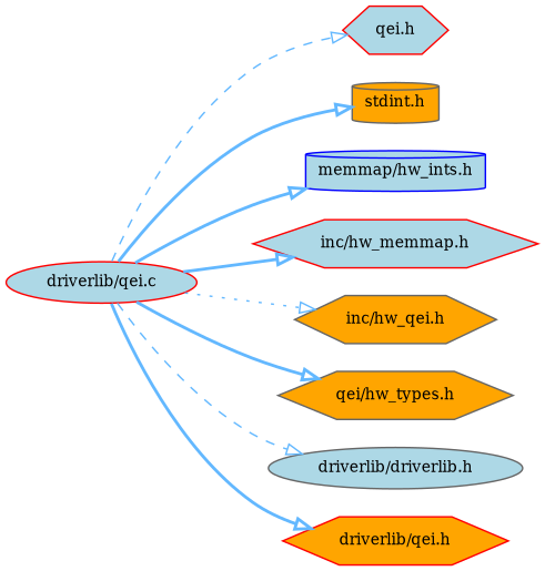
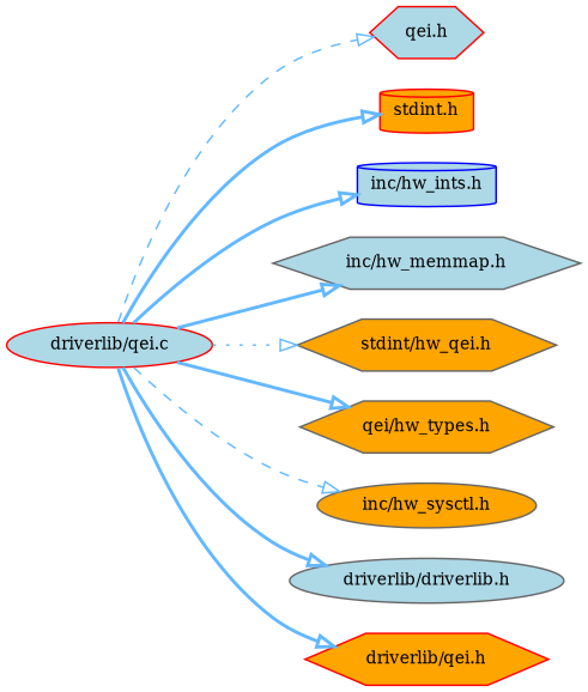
  digraph {
    fontname="DejaVu Serif"
    rankdir=LR
    node [color=gray40 fillcolor=lightblue fontname="DejaVu Serif" fontsize=10 shape=hexagon style=filled]
    edge [arrowhead=onormal color=steelblue1 fontname="DejaVu Serif" fontsize=10 labelfontname=Helvetica labelfontsize=10 style=bold]
    n1 [color=red fontcolor=black height=0.2 label="driverlib/qei.c" shape=ellipse width=0.4]
    n2 [color=red height=0.2 label="qei.h" width=0.4]
-   n3 [fillcolor=orange height=0.2 label="stdint.h" shape=cylinder width=0.4]
-   n4 [color=blue height=0.2 label="memmap/hw_ints.h" shape=cylinder width=0.4]
-   n5 [color=red height=0.2 label="inc/hw_memmap.h" width=0.4]
-   n6 [fillcolor=orange height=0.2 label="inc/hw_qei.h" width=0.4]
+   n3 [color=red fillcolor=orange height=0.2 label="stdint.h" shape=cylinder width=0.4]
+   n4 [color=blue height=0.2 label="inc/hw_ints.h" shape=cylinder width=0.4]
+   n5 [height=0.2 label="inc/hw_memmap.h" width=0.4]
+   n6 [fillcolor=orange height=0.2 label="stdint/hw_qei.h" width=0.4]
    n7 [fillcolor=orange height=0.2 label="qei/hw_types.h" width=0.4]
+   n8 [fillcolor=orange height=0.2 label="inc/hw_sysctl.h" shape=ellipse width=0.4]
    n9 [height=0.2 label="driverlib/driverlib.h" shape=ellipse width=0.4]
    n10 [color=red fillcolor=orange height=0.2 label="driverlib/qei.h" width=0.4]
    n1 -> n2 [style=dashed]
    n1 -> n3
    n1 -> n4
    n1 -> n5
    n1 -> n6 [style=dotted]
    n1 -> n7
-   n1 -> n9 [style=dashed]
+   n1 -> n8 [style=dashed]
+   n1 -> n9
    n1 -> n10
  }
